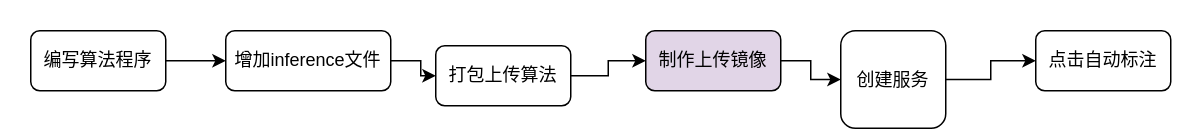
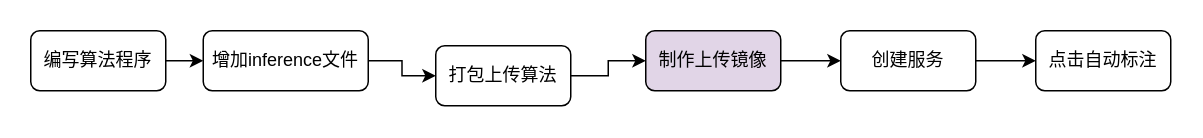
  <mxCell id="0" />
  <mxCell id="1" parent="0" />
  <mxCell id="2" style="edgeStyle=orthogonalEdgeStyle;rounded=0;orthogonalLoop=1;jettySize=auto;html=1;entryX=0;entryY=0.5;entryDx=0;entryDy=0;" edge="1" parent="1" source="3" target="5"><mxGeometry relative="1" as="geometry"><mxPoint x="160" y="40" as="targetPoint" /></mxGeometry></mxCell>
  <mxCell id="3" value="编写算法程序" style="rounded=1;whiteSpace=wrap;html=1;" vertex="1" parent="1"><mxGeometry x="20" y="20" width="90" height="40" as="geometry" /></mxCell>
  <mxCell id="4" style="edgeStyle=orthogonalEdgeStyle;rounded=0;orthogonalLoop=1;jettySize=auto;html=1;entryX=0;entryY=0.5;entryDx=0;entryDy=0;" edge="1" parent="1" source="5" target="7"><mxGeometry relative="1" as="geometry" /></mxCell>
- <mxCell id="5" value="增加inference文件" style="rounded=1;whiteSpace=wrap;html=1;" vertex="1" parent="1"><mxGeometry x="150" y="20" width="110" height="40" as="geometry" /></mxCell>
+ <mxCell id="5" value="增加inference文件" style="rounded=1;whiteSpace=wrap;html=1;" vertex="1" parent="1"><mxGeometry x="135" y="20" width="110" height="40" as="geometry" /></mxCell>
  <mxCell id="6" style="edgeStyle=orthogonalEdgeStyle;rounded=0;orthogonalLoop=1;jettySize=auto;html=1;" edge="1" parent="1" source="7" target="9"><mxGeometry relative="1" as="geometry" /></mxCell>
  <mxCell id="7" value="打包上传算法" style="rounded=1;whiteSpace=wrap;html=1;" vertex="1" parent="1"><mxGeometry x="290" y="30" width="90" height="40" as="geometry" /></mxCell>
  <mxCell id="8" style="edgeStyle=orthogonalEdgeStyle;rounded=0;orthogonalLoop=1;jettySize=auto;html=1;entryX=0;entryY=0.5;entryDx=0;entryDy=0;" edge="1" parent="1" source="9" target="11"><mxGeometry relative="1" as="geometry" /></mxCell>
  <mxCell id="9" value="制作上传镜像" style="rounded=1;whiteSpace=wrap;html=1;fillColor=#e1d5e7;" vertex="1" parent="1"><mxGeometry x="430" y="20" width="90" height="40" as="geometry" /></mxCell>
  <mxCell id="10" style="edgeStyle=orthogonalEdgeStyle;rounded=0;orthogonalLoop=1;jettySize=auto;html=1;entryX=0;entryY=0.5;entryDx=0;entryDy=0;" edge="1" parent="1" source="11" target="12"><mxGeometry relative="1" as="geometry" /></mxCell>
- <mxCell id="11" value="创建服务" style="rounded=1;whiteSpace=wrap;html=1;" vertex="1" parent="1"><mxGeometry x="560" y="20" width="70" height="65" as="geometry" /></mxCell>
+ <mxCell id="11" value="创建服务" style="rounded=1;whiteSpace=wrap;html=1;" vertex="1" parent="1"><mxGeometry x="560" y="20" width="90" height="40" as="geometry" /></mxCell>
  <mxCell id="12" value="点击自动标注" style="rounded=1;whiteSpace=wrap;html=1;" vertex="1" parent="1"><mxGeometry x="690" y="20" width="90" height="40" as="geometry" /></mxCell>
